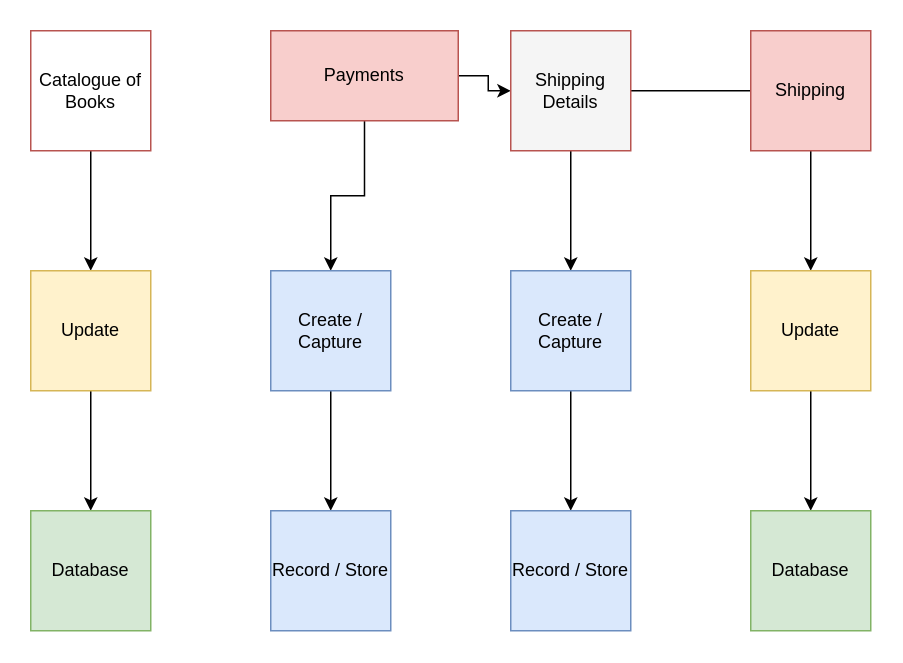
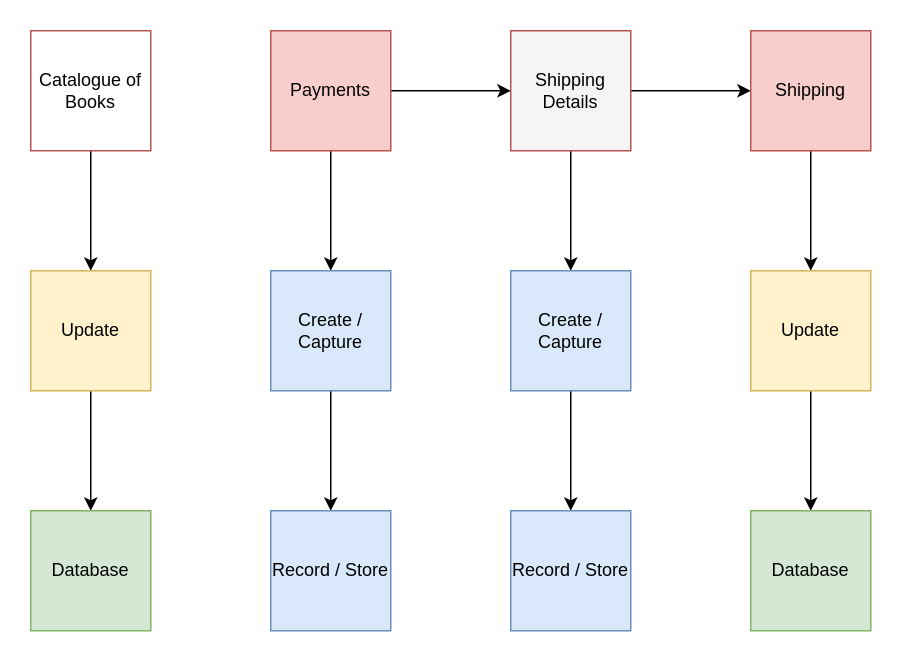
  <mxCell id="0" />
  <mxCell id="1" parent="0" />
  <mxCell id="2" value="" style="edgeStyle=orthogonalEdgeStyle;rounded=0;orthogonalLoop=1;jettySize=auto;html=1;" edge="1" parent="1" source="3" target="5"><mxGeometry relative="1" as="geometry" /></mxCell>
  <mxCell id="3" value="Catalogue of Books" style="whiteSpace=wrap;html=1;aspect=fixed;fillColor=#ffffff;strokeColor=#b85450;" vertex="1" parent="1"><mxGeometry x="20" y="20" width="80" height="80" as="geometry" /></mxCell>
  <mxCell id="4" value="" style="edgeStyle=orthogonalEdgeStyle;rounded=0;orthogonalLoop=1;jettySize=auto;html=1;" edge="1" parent="1" source="5" target="6"><mxGeometry relative="1" as="geometry" /></mxCell>
  <mxCell id="5" value="Update" style="whiteSpace=wrap;html=1;aspect=fixed;fillColor=#fff2cc;strokeColor=#d6b656;" vertex="1" parent="1"><mxGeometry x="20" y="180" width="80" height="80" as="geometry" /></mxCell>
  <mxCell id="6" value="Database" style="whiteSpace=wrap;html=1;aspect=fixed;fillColor=#d5e8d4;strokeColor=#82b366;" vertex="1" parent="1"><mxGeometry x="20" y="340" width="80" height="80" as="geometry" /></mxCell>
  <mxCell id="7" value="" style="edgeStyle=orthogonalEdgeStyle;rounded=0;orthogonalLoop=1;jettySize=auto;html=1;" edge="1" parent="1" source="9" target="15"><mxGeometry relative="1" as="geometry" /></mxCell>
  <mxCell id="8" value="" style="edgeStyle=orthogonalEdgeStyle;rounded=0;orthogonalLoop=1;jettySize=auto;html=1;" edge="1" parent="1" source="9" target="11"><mxGeometry relative="1" as="geometry" /></mxCell>
- <mxCell id="9" value="Payments" style="whiteSpace=wrap;html=1;aspect=fixed;fillColor=#f8cecc;strokeColor=#b85450;" vertex="1" parent="1"><mxGeometry x="180" y="20" width="125" height="60" as="geometry" /></mxCell>
+ <mxCell id="9" value="Payments" style="whiteSpace=wrap;html=1;aspect=fixed;fillColor=#f8cecc;strokeColor=#b85450;" vertex="1" parent="1"><mxGeometry x="180" y="20" width="80" height="80" as="geometry" /></mxCell>
  <mxCell id="10" value="" style="edgeStyle=orthogonalEdgeStyle;rounded=0;orthogonalLoop=1;jettySize=auto;html=1;" edge="1" parent="1" source="11" target="12"><mxGeometry relative="1" as="geometry" /></mxCell>
  <mxCell id="11" value="Create / Capture" style="whiteSpace=wrap;html=1;aspect=fixed;fillColor=#dae8fc;strokeColor=#6c8ebf;" vertex="1" parent="1"><mxGeometry x="180" y="180" width="80" height="80" as="geometry" /></mxCell>
  <mxCell id="12" value="Record / Store" style="whiteSpace=wrap;html=1;aspect=fixed;fillColor=#dae8fc;strokeColor=#6c8ebf;" vertex="1" parent="1"><mxGeometry x="180" y="340" width="80" height="80" as="geometry" /></mxCell>
- <mxCell id="13" value="" style="edgeStyle=orthogonalEdgeStyle;rounded=0;orthogonalLoop=1;jettySize=auto;html=1;endArrow=none;" edge="1" parent="1" source="15" target="20"><mxGeometry relative="1" as="geometry" /></mxCell>
+ <mxCell id="13" value="" style="edgeStyle=orthogonalEdgeStyle;rounded=0;orthogonalLoop=1;jettySize=auto;html=1;" edge="1" parent="1" source="15" target="20"><mxGeometry relative="1" as="geometry" /></mxCell>
  <mxCell id="14" value="" style="edgeStyle=orthogonalEdgeStyle;rounded=0;orthogonalLoop=1;jettySize=auto;html=1;" edge="1" parent="1" source="15" target="17"><mxGeometry relative="1" as="geometry" /></mxCell>
  <mxCell id="15" value="Shipping Details" style="whiteSpace=wrap;html=1;aspect=fixed;fillColor=#f5f5f5;strokeColor=#b85450;" vertex="1" parent="1"><mxGeometry x="340" y="20" width="80" height="80" as="geometry" /></mxCell>
  <mxCell id="16" value="" style="edgeStyle=orthogonalEdgeStyle;rounded=0;orthogonalLoop=1;jettySize=auto;html=1;" edge="1" parent="1" source="17" target="18"><mxGeometry relative="1" as="geometry" /></mxCell>
  <mxCell id="17" value="Create / Capture" style="whiteSpace=wrap;html=1;aspect=fixed;fillColor=#dae8fc;strokeColor=#6c8ebf;" vertex="1" parent="1"><mxGeometry x="340" y="180" width="80" height="80" as="geometry" /></mxCell>
  <mxCell id="18" value="Record / Store" style="whiteSpace=wrap;html=1;aspect=fixed;fillColor=#dae8fc;strokeColor=#6c8ebf;" vertex="1" parent="1"><mxGeometry x="340" y="340" width="80" height="80" as="geometry" /></mxCell>
  <mxCell id="19" value="" style="edgeStyle=orthogonalEdgeStyle;rounded=0;orthogonalLoop=1;jettySize=auto;html=1;" edge="1" parent="1" source="20" target="22"><mxGeometry relative="1" as="geometry" /></mxCell>
  <mxCell id="20" value="Shipping" style="whiteSpace=wrap;html=1;aspect=fixed;fillColor=#f8cecc;strokeColor=#b85450;" vertex="1" parent="1"><mxGeometry x="500" y="20" width="80" height="80" as="geometry" /></mxCell>
  <mxCell id="21" value="" style="edgeStyle=orthogonalEdgeStyle;rounded=0;orthogonalLoop=1;jettySize=auto;html=1;" edge="1" parent="1" source="22" target="23"><mxGeometry relative="1" as="geometry" /></mxCell>
  <mxCell id="22" value="Update" style="whiteSpace=wrap;html=1;aspect=fixed;fillColor=#fff2cc;strokeColor=#d6b656;" vertex="1" parent="1"><mxGeometry x="500" y="180" width="80" height="80" as="geometry" /></mxCell>
  <mxCell id="23" value="Database" style="whiteSpace=wrap;html=1;aspect=fixed;fillColor=#d5e8d4;strokeColor=#82b366;" vertex="1" parent="1"><mxGeometry x="500" y="340" width="80" height="80" as="geometry" /></mxCell>
